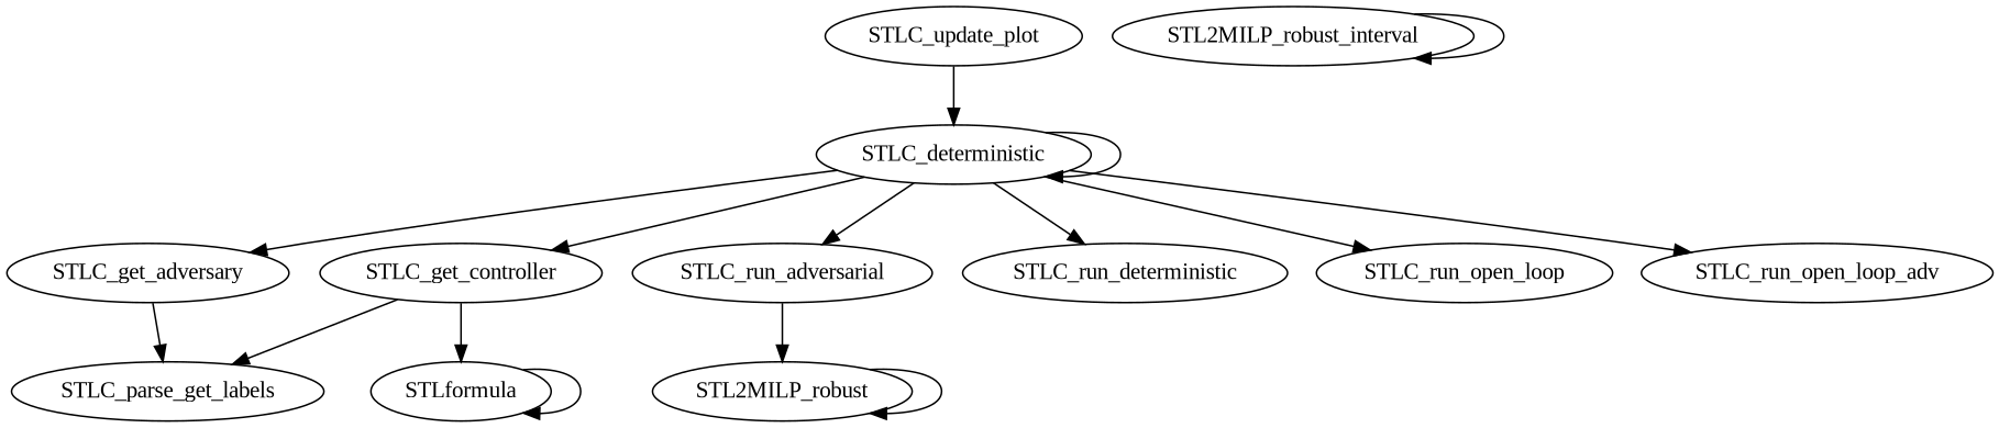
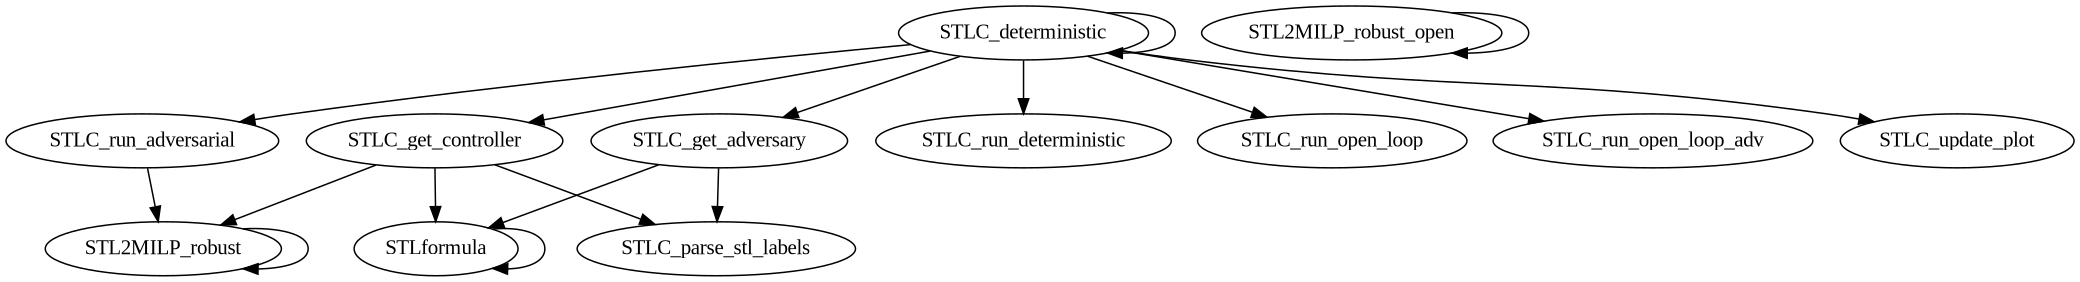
  digraph {
    fontname="Liberation Serif"
    node [fontname="Liberation Serif"]
    edge [fontname="Liberation Serif"]
    STL2MILP_robust
-   STL2MILP_robust_interval
+   STL2MILP_robust_interval [label=STL2MILP_robust_open]
    STLC_get_adversary
-   STLC_parse_stl_labels [label=STLC_parse_get_labels]
+   STLC_parse_stl_labels
    STLformula
    STLC_get_controller
    n7 [label=STLC_deterministic]
    STLC_run_adversarial
    STLC_run_deterministic
    STLC_run_open_loop
    STLC_run_open_loop_adv
    STLC_update_plot
    STL2MILP_robust -> STL2MILP_robust
    STL2MILP_robust_interval -> STL2MILP_robust_interval
    STLC_get_adversary -> STLC_parse_stl_labels
+   STLC_get_adversary -> STLformula
    STLformula -> STLformula
+   STLC_get_controller -> STL2MILP_robust
    STLC_get_controller -> STLC_parse_stl_labels
    STLC_get_controller -> STLformula
    n7 -> STLC_get_adversary
    n7 -> STLC_get_controller
    n7 -> n7
    n7 -> STLC_run_adversarial
    n7 -> STLC_run_deterministic
    n7 -> STLC_run_open_loop
    n7 -> STLC_run_open_loop_adv
-   STLC_update_plot -> n7
+   n7 -> STLC_update_plot
    STLC_run_adversarial -> STL2MILP_robust
  }
